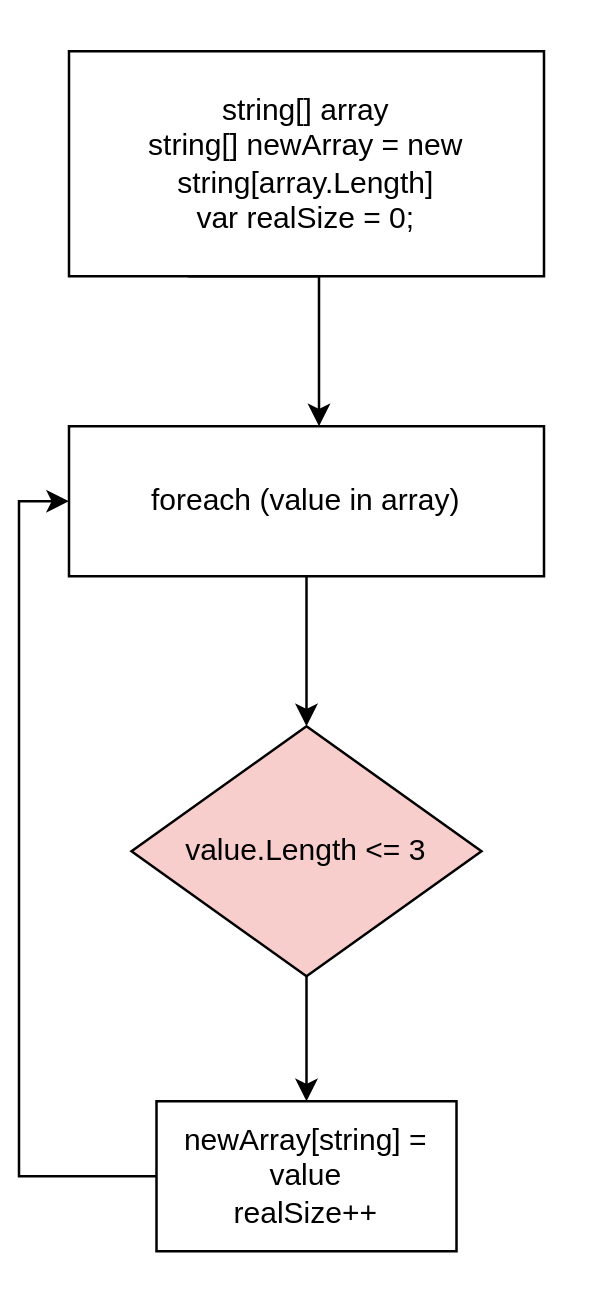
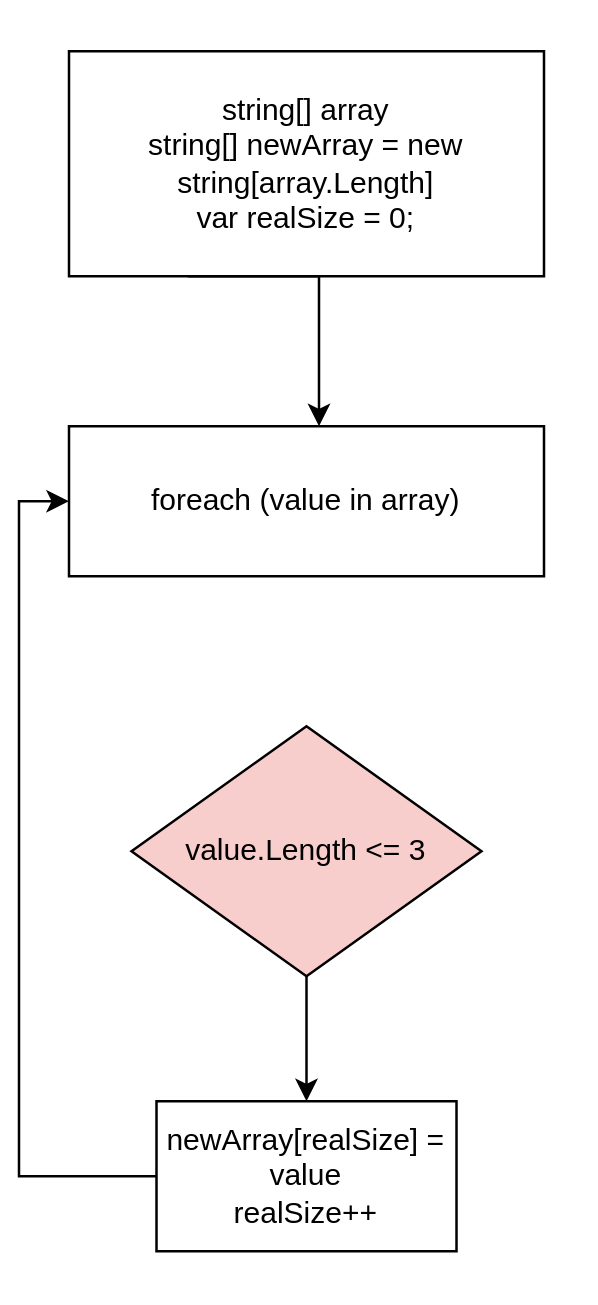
  <mxCell id="0" />
  <mxCell id="1" parent="0" />
  <mxCell id="2" style="edgeStyle=orthogonalEdgeStyle;rounded=0;orthogonalLoop=1;jettySize=auto;html=1;exitX=0.25;exitY=1;exitDx=0;exitDy=0;" edge="1" parent="1" source="3"><mxGeometry relative="1" as="geometry"><mxPoint x="120" y="170" as="targetPoint" /><Array as="points"><mxPoint x="120" y="80" /><mxPoint x="120" y="160" /></Array></mxGeometry></mxCell>
  <mxCell id="3" value="string[] array&lt;br&gt;string[] newArray = new string[array.Length]&lt;br&gt;var realSize = 0;" style="rounded=0;whiteSpace=wrap;html=1;" vertex="1" parent="1"><mxGeometry x="20" y="20" width="190" height="90" as="geometry" /></mxCell>
- <mxCell id="4" value="" style="edgeStyle=orthogonalEdgeStyle;rounded=0;orthogonalLoop=1;jettySize=auto;html=1;" edge="1" parent="1" source="5" target="7"><mxGeometry relative="1" as="geometry" /></mxCell>
  <mxCell id="5" value="foreach (value in array)" style="rounded=0;whiteSpace=wrap;html=1;" vertex="1" parent="1"><mxGeometry x="20" y="170" width="190" height="60" as="geometry" /></mxCell>
  <mxCell id="6" value="" style="edgeStyle=orthogonalEdgeStyle;rounded=0;orthogonalLoop=1;jettySize=auto;html=1;" edge="1" parent="1" source="7" target="9"><mxGeometry relative="1" as="geometry" /></mxCell>
  <mxCell id="7" value="value.Length &amp;lt;= 3" style="rhombus;whiteSpace=wrap;html=1;fillColor=#f8cecc;" vertex="1" parent="1"><mxGeometry x="45" y="290" width="140" height="100" as="geometry" /></mxCell>
  <mxCell id="8" style="edgeStyle=orthogonalEdgeStyle;rounded=0;orthogonalLoop=1;jettySize=auto;html=1;exitX=0;exitY=0.5;exitDx=0;exitDy=0;entryX=0;entryY=0.5;entryDx=0;entryDy=0;" edge="1" parent="1" source="9" target="5"><mxGeometry relative="1" as="geometry" /></mxCell>
- <mxCell id="9" value="newArray[string] = value&lt;br&gt;realSize++" style="whiteSpace=wrap;html=1;" vertex="1" parent="1"><mxGeometry x="55" y="440" width="120" height="60" as="geometry" /></mxCell>
+ <mxCell id="9" value="newArray[realSize] = value&lt;br&gt;realSize++" style="whiteSpace=wrap;html=1;" vertex="1" parent="1"><mxGeometry x="55" y="440" width="120" height="60" as="geometry" /></mxCell>
